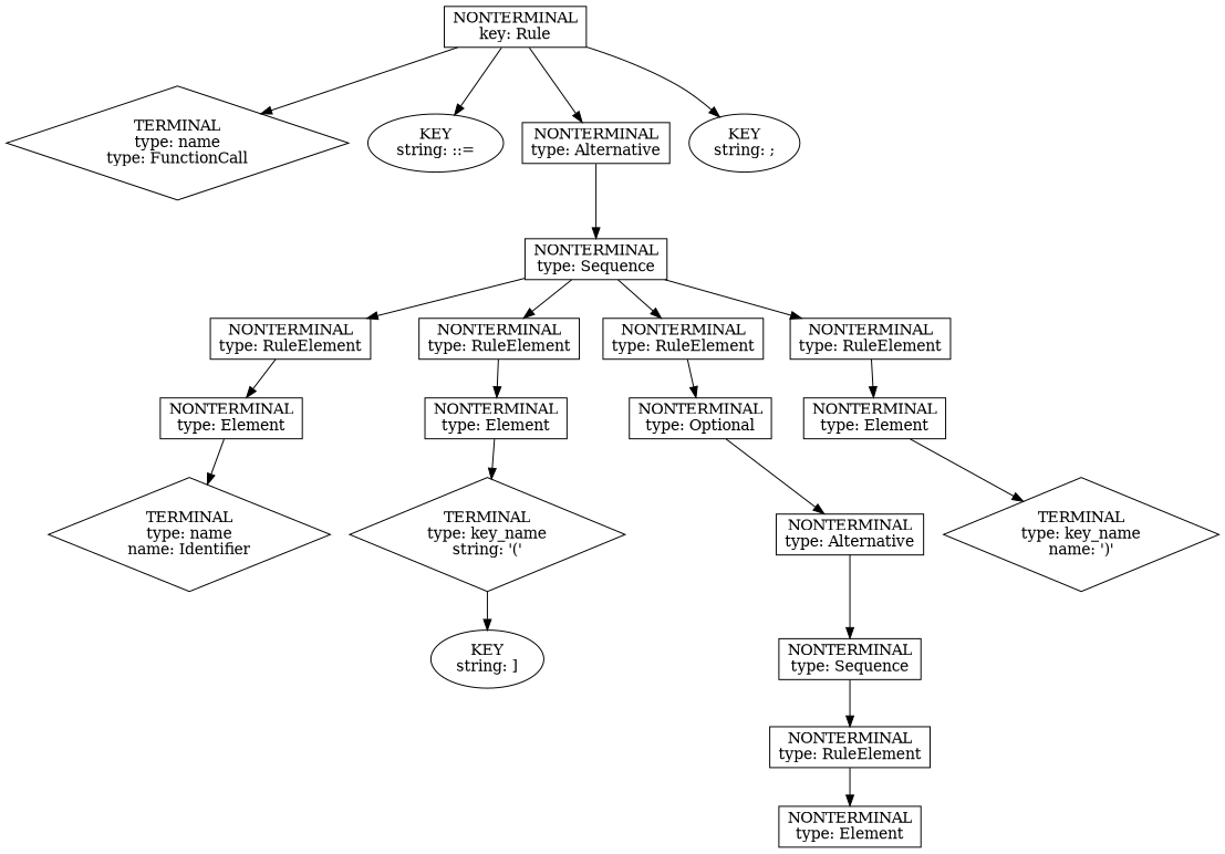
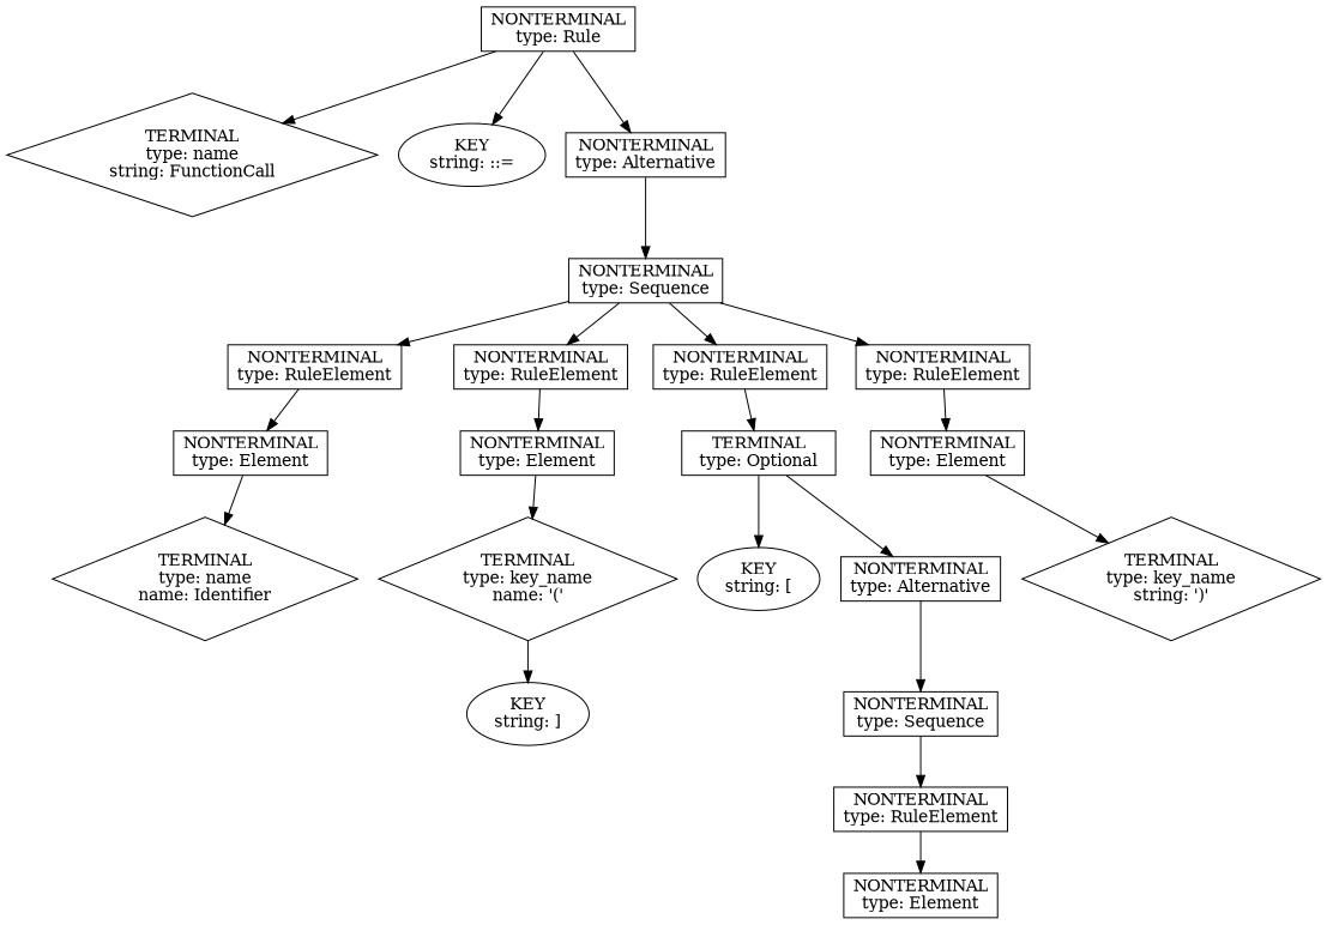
  digraph {
    node [shape=box]
-   n1 [label="NONTERMINAL\nkey: Rule"]
-   n2 [label="TERMINAL\ntype: name\ntype: FunctionCall" shape=diamond]
+   n1 [label="NONTERMINAL\ntype: Rule"]
+   n2 [label="TERMINAL\ntype: name\nstring: FunctionCall" shape=diamond]
    n3 [label="KEY\nstring: ::=" shape=oval]
    n4 [label="NONTERMINAL\ntype: Alternative"]
-   n5 [label="KEY\nstring: ;" shape=oval]
    n6 [label="NONTERMINAL\ntype: Sequence"]
    n7 [label="NONTERMINAL\ntype: RuleElement"]
    n8 [label="NONTERMINAL\ntype: RuleElement"]
    n9 [label="NONTERMINAL\ntype: RuleElement"]
    n10 [label="NONTERMINAL\ntype: RuleElement"]
    n11 [label="NONTERMINAL\ntype: Element"]
    n12 [label="NONTERMINAL\ntype: Element"]
-   n13 [label="NONTERMINAL\ntype: Optional"]
+   n13 [label="TERMINAL\ntype: Optional"]
    n14 [label="NONTERMINAL\ntype: Element"]
    n15 [label="TERMINAL\ntype: name\nname: Identifier" shape=diamond]
-   n16 [label="TERMINAL\ntype: key_name\nstring: '('" shape=diamond]
+   n16 [label="TERMINAL\ntype: key_name\nname: '('" shape=diamond]
+   n17 [label="KEY\nstring: [" shape=oval]
    n18 [label="NONTERMINAL\ntype: Alternative"]
-   n19 [label="TERMINAL\ntype: key_name\nname: ')'" shape=diamond]
+   n19 [label="TERMINAL\ntype: key_name\nstring: ')'" shape=diamond]
    n20 [label="KEY\nstring: ]" shape=oval]
    n21 [label="NONTERMINAL\ntype: Sequence"]
    n22 [label="NONTERMINAL\ntype: RuleElement"]
    n23 [label="NONTERMINAL\ntype: Element"]
    n1 -> n2
    n1 -> n3
    n1 -> n4
-   n1 -> n5
    n4 -> n6
    n6 -> n7
    n6 -> n8
    n6 -> n9
    n6 -> n10
    n7 -> n11
    n8 -> n12
    n9 -> n13
    n10 -> n14
    n11 -> n15
    n12 -> n16
+   n13 -> n17
    n13 -> n18
    n14 -> n19
    n16 -> n20
    n18 -> n21
    n21 -> n22
    n22 -> n23
  }
